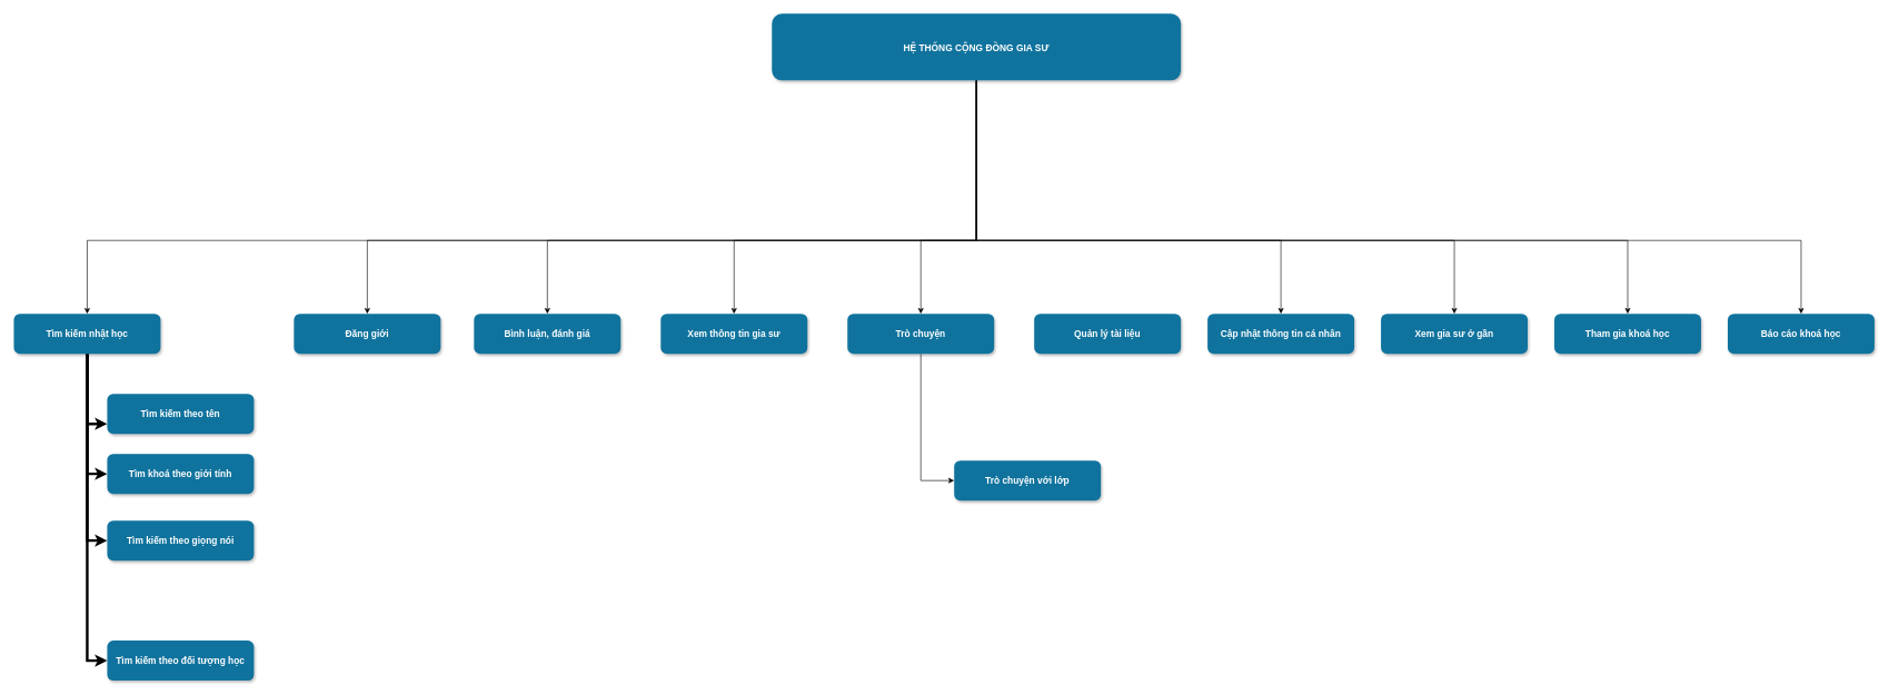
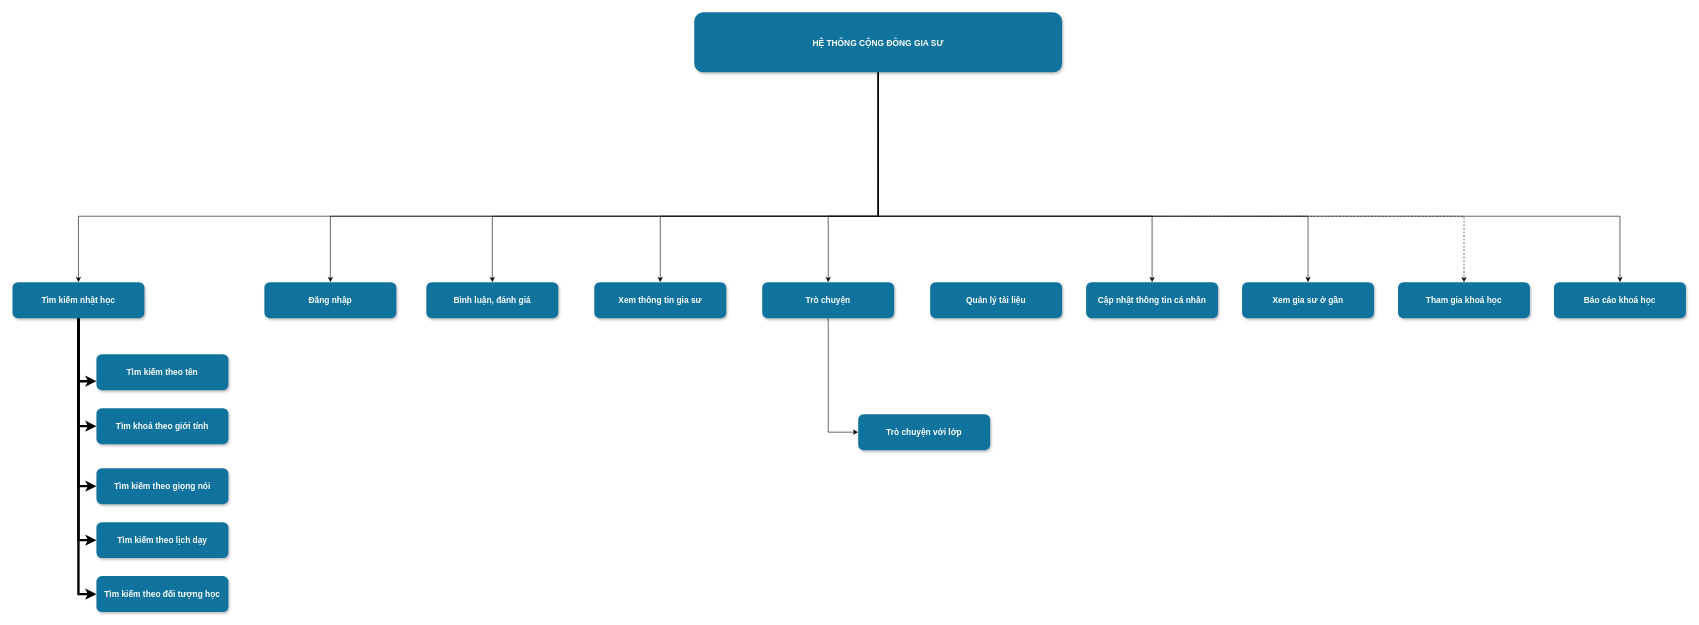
  <mxCell id="0" />
  <mxCell id="1" parent="0" />
  <mxCell id="2" style="edgeStyle=orthogonalEdgeStyle;rounded=0;orthogonalLoop=1;jettySize=auto;html=1;entryX=0.5;entryY=0;entryDx=0;entryDy=0;" edge="1" parent="1" source="11" target="17"><mxGeometry relative="1" as="geometry"><Array as="points"><mxPoint x="1463" y="360" /><mxPoint x="130" y="360" /></Array></mxGeometry></mxCell>
  <mxCell id="3" style="edgeStyle=orthogonalEdgeStyle;rounded=0;orthogonalLoop=1;jettySize=auto;html=1;entryX=0.5;entryY=0;entryDx=0;entryDy=0;" edge="1" parent="1" source="11" target="23"><mxGeometry relative="1" as="geometry"><Array as="points"><mxPoint x="1463" y="360" /><mxPoint x="550" y="360" /></Array></mxGeometry></mxCell>
  <mxCell id="4" style="edgeStyle=orthogonalEdgeStyle;rounded=0;orthogonalLoop=1;jettySize=auto;html=1;entryX=0.5;entryY=0;entryDx=0;entryDy=0;" edge="1" parent="1" source="11" target="24"><mxGeometry relative="1" as="geometry"><Array as="points"><mxPoint x="1463" y="360" /><mxPoint x="820" y="360" /></Array></mxGeometry></mxCell>
  <mxCell id="5" style="edgeStyle=orthogonalEdgeStyle;rounded=0;orthogonalLoop=1;jettySize=auto;html=1;entryX=0.5;entryY=0;entryDx=0;entryDy=0;" edge="1" parent="1" source="11" target="25"><mxGeometry relative="1" as="geometry"><Array as="points"><mxPoint x="1463" y="360" /><mxPoint x="1100" y="360" /></Array></mxGeometry></mxCell>
  <mxCell id="6" style="edgeStyle=orthogonalEdgeStyle;rounded=0;orthogonalLoop=1;jettySize=auto;html=1;" edge="1" parent="1" source="11" target="27"><mxGeometry relative="1" as="geometry"><Array as="points"><mxPoint x="1463" y="360" /><mxPoint x="1380" y="360" /></Array></mxGeometry></mxCell>
  <mxCell id="7" style="edgeStyle=orthogonalEdgeStyle;rounded=0;orthogonalLoop=1;jettySize=auto;html=1;" edge="1" parent="1" source="11" target="29"><mxGeometry relative="1" as="geometry"><Array as="points"><mxPoint x="1463" y="360" /><mxPoint x="1920" y="360" /></Array></mxGeometry></mxCell>
  <mxCell id="8" style="edgeStyle=orthogonalEdgeStyle;rounded=0;orthogonalLoop=1;jettySize=auto;html=1;entryX=0.5;entryY=0;entryDx=0;entryDy=0;" edge="1" parent="1" source="11" target="30"><mxGeometry relative="1" as="geometry"><Array as="points"><mxPoint x="1463" y="360" /><mxPoint x="2180" y="360" /></Array></mxGeometry></mxCell>
- <mxCell id="9" style="edgeStyle=orthogonalEdgeStyle;rounded=0;orthogonalLoop=1;jettySize=auto;html=1;" edge="1" parent="1" source="11" target="31"><mxGeometry relative="1" as="geometry"><Array as="points"><mxPoint x="1463" y="360" /><mxPoint x="2440" y="360" /></Array></mxGeometry></mxCell>
+ <mxCell id="9" style="edgeStyle=orthogonalEdgeStyle;rounded=0;orthogonalLoop=1;jettySize=auto;html=1;dashed=1;" edge="1" parent="1" source="11" target="31"><mxGeometry relative="1" as="geometry"><Array as="points"><mxPoint x="1463" y="360" /><mxPoint x="2440" y="360" /></Array></mxGeometry></mxCell>
  <mxCell id="10" style="edgeStyle=orthogonalEdgeStyle;rounded=0;orthogonalLoop=1;jettySize=auto;html=1;entryX=0.5;entryY=0;entryDx=0;entryDy=0;" edge="1" parent="1" source="11" target="32"><mxGeometry relative="1" as="geometry"><Array as="points"><mxPoint x="1463" y="360" /><mxPoint x="2700" y="360" /></Array></mxGeometry></mxCell>
  <mxCell id="11" value="HỆ THỐNG CỘNG ĐỒNG GIA SƯ" style="rounded=1;fillColor=#10739E;strokeColor=none;shadow=1;gradientColor=none;fontStyle=1;fontColor=#FFFFFF;fontSize=14;" parent="1" vertex="1"><mxGeometry x="1156.67" y="20" width="613.33" height="100" as="geometry" /></mxCell>
  <mxCell id="12" style="edgeStyle=orthogonalEdgeStyle;rounded=0;orthogonalLoop=1;jettySize=auto;html=1;entryX=0;entryY=0.75;entryDx=0;entryDy=0;strokeColor=#000000;strokeWidth=4;" parent="1" source="17" target="18" edge="1"><mxGeometry relative="1" as="geometry"><Array as="points"><mxPoint x="130" y="635" /></Array></mxGeometry></mxCell>
  <mxCell id="13" style="edgeStyle=orthogonalEdgeStyle;rounded=0;orthogonalLoop=1;jettySize=auto;html=1;entryX=0;entryY=0.5;entryDx=0;entryDy=0;strokeColor=#000000;strokeWidth=4;" parent="1" source="17" target="19" edge="1"><mxGeometry relative="1" as="geometry" /></mxCell>
  <mxCell id="14" style="edgeStyle=orthogonalEdgeStyle;rounded=0;orthogonalLoop=1;jettySize=auto;html=1;entryX=0;entryY=0.5;entryDx=0;entryDy=0;strokeColor=#000000;strokeWidth=4;" parent="1" source="17" target="20" edge="1"><mxGeometry relative="1" as="geometry" /></mxCell>
+ <mxCell id="15" style="edgeStyle=orthogonalEdgeStyle;rounded=0;orthogonalLoop=1;jettySize=auto;html=1;entryX=0;entryY=0.5;entryDx=0;entryDy=0;strokeColor=#000000;strokeWidth=4;" parent="1" source="17" target="21" edge="1"><mxGeometry relative="1" as="geometry" /></mxCell>
  <mxCell id="16" style="edgeStyle=orthogonalEdgeStyle;rounded=0;orthogonalLoop=1;jettySize=auto;html=1;entryX=0;entryY=0.5;entryDx=0;entryDy=0;strokeColor=#000000;strokeWidth=4;" parent="1" source="17" target="22" edge="1"><mxGeometry relative="1" as="geometry" /></mxCell>
  <mxCell id="17" value="Tìm kiếm nhật học" style="rounded=1;fillColor=#10739E;strokeColor=none;shadow=1;gradientColor=none;fontStyle=1;fontColor=#FFFFFF;fontSize=14;" parent="1" vertex="1"><mxGeometry x="20" y="470" width="220" height="60" as="geometry" /></mxCell>
  <mxCell id="18" value="Tìm kiếm theo tên" style="rounded=1;fillColor=#10739E;strokeColor=none;shadow=1;gradientColor=none;fontStyle=1;fontColor=#FFFFFF;fontSize=14;" parent="1" vertex="1"><mxGeometry x="160" y="590" width="220" height="60" as="geometry" /></mxCell>
  <mxCell id="19" value="Tìm khoá theo giới tính" style="rounded=1;fillColor=#10739E;strokeColor=none;shadow=1;gradientColor=none;fontStyle=1;fontColor=#FFFFFF;fontSize=14;" parent="1" vertex="1"><mxGeometry x="160" y="680" width="220" height="60" as="geometry" /></mxCell>
  <mxCell id="20" value="Tìm kiếm theo giọng nói" style="rounded=1;fillColor=#10739E;strokeColor=none;shadow=1;gradientColor=none;fontStyle=1;fontColor=#FFFFFF;fontSize=14;" parent="1" vertex="1"><mxGeometry x="160" y="780" width="220" height="60" as="geometry" /></mxCell>
+ <mxCell id="21" value="Tìm kiếm theo lịch dạy" style="rounded=1;fillColor=#10739E;strokeColor=none;shadow=1;gradientColor=none;fontStyle=1;fontColor=#FFFFFF;fontSize=14;" parent="1" vertex="1"><mxGeometry x="160" y="870" width="220" height="60" as="geometry" /></mxCell>
  <mxCell id="22" value="Tìm kiếm theo đối tượng học" style="rounded=1;fillColor=#10739E;strokeColor=none;shadow=1;gradientColor=none;fontStyle=1;fontColor=#FFFFFF;fontSize=14;" parent="1" vertex="1"><mxGeometry x="160" y="960" width="220" height="60" as="geometry" /></mxCell>
- <mxCell id="23" value="Đăng giới" style="rounded=1;fillColor=#10739E;strokeColor=none;shadow=1;gradientColor=none;fontStyle=1;fontColor=#FFFFFF;fontSize=14;" parent="1" vertex="1"><mxGeometry x="440" y="470" width="220" height="60" as="geometry" /></mxCell>
+ <mxCell id="23" value="Đăng nhập" style="rounded=1;fillColor=#10739E;strokeColor=none;shadow=1;gradientColor=none;fontStyle=1;fontColor=#FFFFFF;fontSize=14;" parent="1" vertex="1"><mxGeometry x="440" y="470" width="220" height="60" as="geometry" /></mxCell>
  <mxCell id="24" value="Bình luận, đánh giá" style="rounded=1;fillColor=#10739E;strokeColor=none;shadow=1;gradientColor=none;fontStyle=1;fontColor=#FFFFFF;fontSize=14;" parent="1" vertex="1"><mxGeometry x="710" y="470" width="220" height="60" as="geometry" /></mxCell>
  <mxCell id="25" value="Xem thông tin gia sư" style="rounded=1;fillColor=#10739E;strokeColor=none;shadow=1;gradientColor=none;fontStyle=1;fontColor=#FFFFFF;fontSize=14;" parent="1" vertex="1"><mxGeometry x="990" y="470" width="220" height="60" as="geometry" /></mxCell>
  <mxCell id="26" style="edgeStyle=orthogonalEdgeStyle;rounded=0;orthogonalLoop=1;jettySize=auto;html=1;entryX=0;entryY=0.5;entryDx=0;entryDy=0;" edge="1" parent="1" source="27" target="33"><mxGeometry relative="1" as="geometry" /></mxCell>
  <mxCell id="27" value="Trò chuyện" style="rounded=1;fillColor=#10739E;strokeColor=none;shadow=1;gradientColor=none;fontStyle=1;fontColor=#FFFFFF;fontSize=14;" vertex="1" parent="1"><mxGeometry x="1270" y="470" width="220" height="60" as="geometry" /></mxCell>
  <mxCell id="28" value="Quản lý tài liệu" style="rounded=1;fillColor=#10739E;strokeColor=none;shadow=1;gradientColor=none;fontStyle=1;fontColor=#FFFFFF;fontSize=14;" vertex="1" parent="1"><mxGeometry x="1550" y="470" width="220" height="60" as="geometry" /></mxCell>
  <mxCell id="29" value="Cập nhật thông tin cá nhân" style="rounded=1;fillColor=#10739E;strokeColor=none;shadow=1;gradientColor=none;fontStyle=1;fontColor=#FFFFFF;fontSize=14;" vertex="1" parent="1"><mxGeometry x="1810" y="470" width="220" height="60" as="geometry" /></mxCell>
  <mxCell id="30" value="Xem gia sư ở gần" style="rounded=1;fillColor=#10739E;strokeColor=none;shadow=1;gradientColor=none;fontStyle=1;fontColor=#FFFFFF;fontSize=14;" vertex="1" parent="1"><mxGeometry x="2070" y="470" width="220" height="60" as="geometry" /></mxCell>
  <mxCell id="31" value="Tham gia khoá học" style="rounded=1;fillColor=#10739E;strokeColor=none;shadow=1;gradientColor=none;fontStyle=1;fontColor=#FFFFFF;fontSize=14;" vertex="1" parent="1"><mxGeometry x="2330" y="470" width="220" height="60" as="geometry" /></mxCell>
  <mxCell id="32" value="Báo cáo khoá học" style="rounded=1;fillColor=#10739E;strokeColor=none;shadow=1;gradientColor=none;fontStyle=1;fontColor=#FFFFFF;fontSize=14;" vertex="1" parent="1"><mxGeometry x="2590" y="470" width="220" height="60" as="geometry" /></mxCell>
  <mxCell id="33" value="Trò chuyện với lớp" style="rounded=1;fillColor=#10739E;strokeColor=none;shadow=1;gradientColor=none;fontStyle=1;fontColor=#FFFFFF;fontSize=14;" vertex="1" parent="1"><mxGeometry x="1430" y="690" width="220" height="60" as="geometry" /></mxCell>
